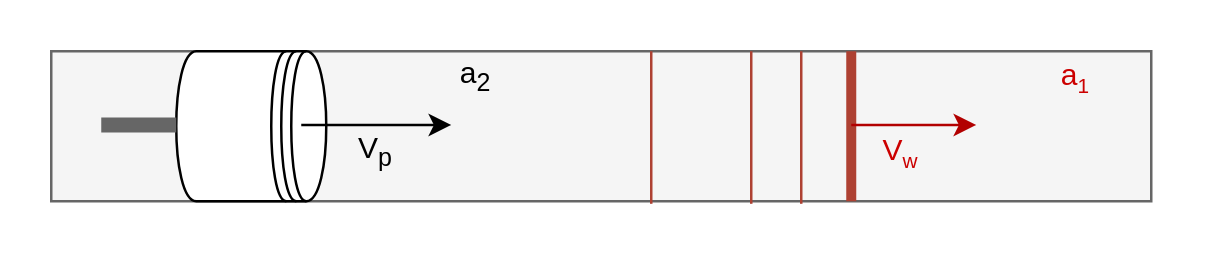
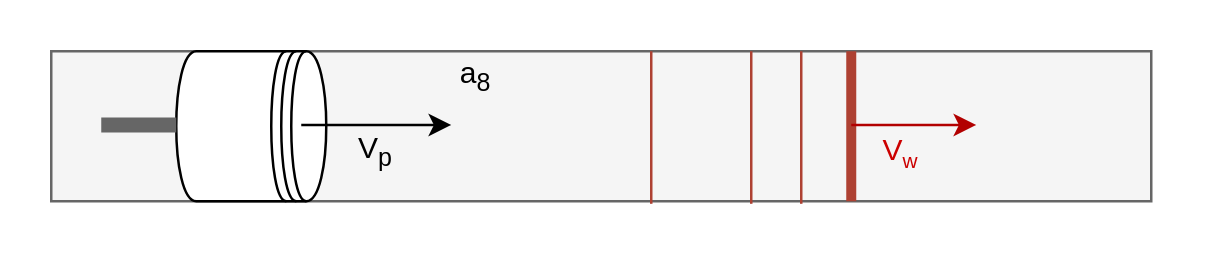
  <mxCell id="0" />
  <mxCell id="1" parent="0" />
  <mxCell id="2" value="" style="rounded=0;whiteSpace=wrap;html=1;fillColor=#f5f5f5;strokeColor=#666666;fontColor=#333333;" parent="1" vertex="1"><mxGeometry x="20" y="20" width="440" height="60" as="geometry" /></mxCell>
  <mxCell id="3" value="" style="shape=datastore;whiteSpace=wrap;html=1;rotation=90;" parent="1" vertex="1"><mxGeometry x="70" y="20" width="60" height="60" as="geometry" /></mxCell>
  <mxCell id="4" value="" style="endArrow=none;html=1;strokeWidth=6;fillColor=#f5f5f5;strokeColor=#666666;" parent="1" edge="1"><mxGeometry width="50" height="50" relative="1" as="geometry"><mxPoint x="40" y="49.5" as="sourcePoint" /><mxPoint x="70" y="49.5" as="targetPoint" /></mxGeometry></mxCell>
  <mxCell id="5" value="" style="endArrow=classic;html=1;strokeWidth=1;" parent="1" edge="1"><mxGeometry width="50" height="50" relative="1" as="geometry"><mxPoint x="120" y="49.5" as="sourcePoint" /><mxPoint x="180" y="49.5" as="targetPoint" /></mxGeometry></mxCell>
  <mxCell id="6" value="" style="endArrow=none;html=1;strokeWidth=4;fillColor=#fad9d5;strokeColor=#ae4132;" parent="1" edge="1"><mxGeometry width="50" height="50" relative="1" as="geometry"><mxPoint x="340" y="80" as="sourcePoint" /><mxPoint x="340" y="20" as="targetPoint" /></mxGeometry></mxCell>
  <mxCell id="7" value="" style="endArrow=none;html=1;strokeWidth=1;exitX=0.6;exitY=1.017;exitDx=0;exitDy=0;exitPerimeter=0;fillColor=#fad9d5;strokeColor=#ae4132;" parent="1" edge="1"><mxGeometry width="50" height="50" relative="1" as="geometry"><mxPoint x="300" y="81.02" as="sourcePoint" /><mxPoint x="300" y="20" as="targetPoint" /></mxGeometry></mxCell>
  <mxCell id="8" value="" style="endArrow=none;html=1;strokeWidth=1;exitX=0.6;exitY=1.017;exitDx=0;exitDy=0;exitPerimeter=0;fillColor=#fad9d5;strokeColor=#ae4132;" parent="1" edge="1"><mxGeometry width="50" height="50" relative="1" as="geometry"><mxPoint x="320" y="81.02" as="sourcePoint" /><mxPoint x="320" y="20" as="targetPoint" /></mxGeometry></mxCell>
  <mxCell id="9" value="" style="endArrow=none;html=1;strokeWidth=1;exitX=0.6;exitY=1.017;exitDx=0;exitDy=0;exitPerimeter=0;fillColor=#fad9d5;strokeColor=#ae4132;" parent="1" edge="1"><mxGeometry width="50" height="50" relative="1" as="geometry"><mxPoint x="260" y="81.02" as="sourcePoint" /><mxPoint x="260" y="20" as="targetPoint" /></mxGeometry></mxCell>
  <mxCell id="10" value="" style="endArrow=classic;html=1;strokeWidth=1;fillColor=#e51400;strokeColor=#B20000;" parent="1" edge="1"><mxGeometry width="50" height="50" relative="1" as="geometry"><mxPoint x="340" y="49.5" as="sourcePoint" /><mxPoint x="390" y="49.5" as="targetPoint" /></mxGeometry></mxCell>
- <mxCell id="11" value="&lt;font color=&quot;#000000&quot;&gt;a&lt;sub&gt;2&lt;/sub&gt;&lt;/font&gt;" style="text;html=1;strokeColor=none;fillColor=none;align=center;verticalAlign=middle;whiteSpace=wrap;rounded=0;fontColor=#CC0000;" parent="1" vertex="1"><mxGeometry x="170" y="20" width="40" height="20" as="geometry" /></mxCell>
+ <mxCell id="11" value="&lt;font color=&quot;#000000&quot;&gt;a&lt;sub&gt;8&lt;/sub&gt;&lt;/font&gt;" style="text;html=1;strokeColor=none;fillColor=none;align=center;verticalAlign=middle;whiteSpace=wrap;rounded=0;fontColor=#CC0000;" parent="1" vertex="1"><mxGeometry x="170" y="20" width="40" height="20" as="geometry" /></mxCell>
  <mxCell id="12" value="V&lt;sub&gt;p&lt;/sub&gt;" style="text;html=1;strokeColor=none;fillColor=none;align=center;verticalAlign=middle;whiteSpace=wrap;rounded=0;" parent="1" vertex="1"><mxGeometry x="130" y="50" width="40" height="20" as="geometry" /></mxCell>
  <mxCell id="13" value="&lt;font color=&quot;#cc0000&quot;&gt;V&lt;span style=&quot;font-size: 10px&quot;&gt;&lt;sub&gt;w&lt;/sub&gt;&lt;/span&gt;&lt;/font&gt;" style="text;html=1;strokeColor=none;fillColor=none;align=center;verticalAlign=middle;whiteSpace=wrap;rounded=0;" parent="1" vertex="1"><mxGeometry x="340" y="50" width="40" height="20" as="geometry" /></mxCell>
- <mxCell id="14" value="a&lt;span style=&quot;font-size: 10px&quot;&gt;&lt;sub&gt;1&lt;/sub&gt;&lt;/span&gt;" style="text;html=1;strokeColor=none;fillColor=none;align=center;verticalAlign=middle;whiteSpace=wrap;rounded=0;fontColor=#CC0000;" parent="1" vertex="1"><mxGeometry x="410" y="20" width="40" height="20" as="geometry" /></mxCell>
